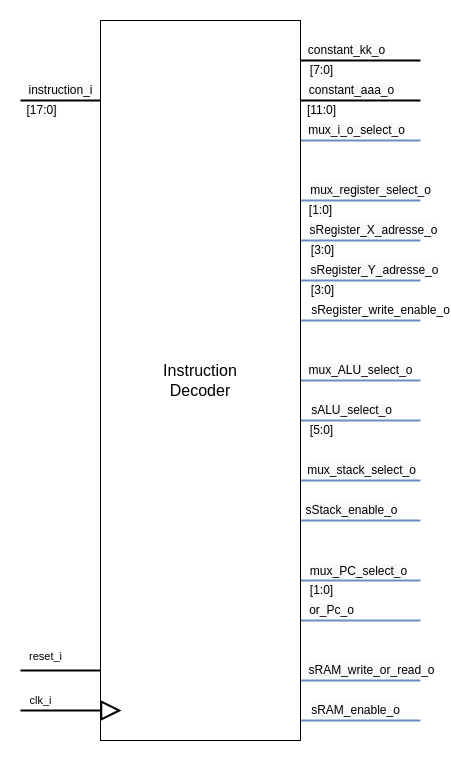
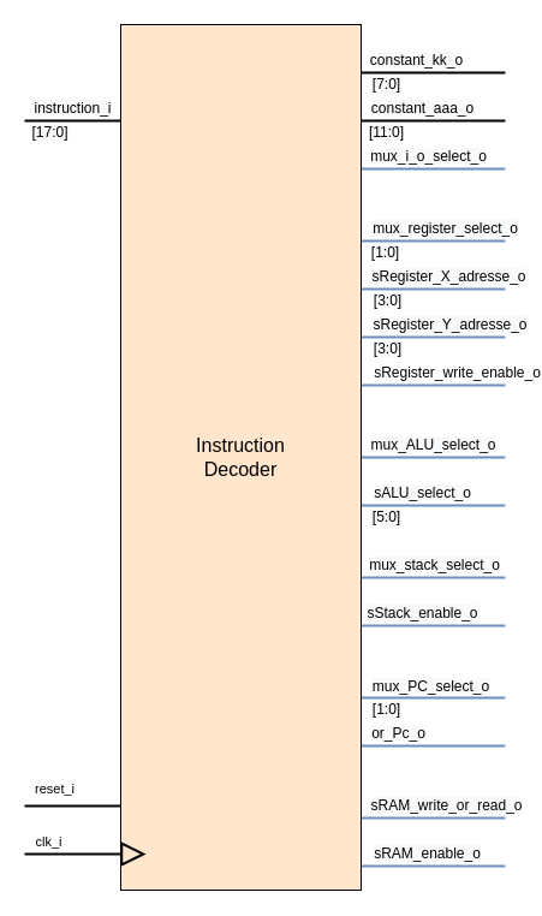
  <mxCell id="0" />
  <mxCell id="1" parent="0" />
  <mxCell id="2" style="edgeStyle=orthogonalEdgeStyle;rounded=0;orthogonalLoop=1;jettySize=auto;html=1;endArrow=none;endFill=0;strokeWidth=2;" parent="1" source="44" edge="1"><mxGeometry relative="1" as="geometry"><mxPoint x="20" y="100" as="targetPoint" /><Array as="points"><mxPoint x="80" y="100" /><mxPoint x="80" y="100" /></Array></mxGeometry></mxCell>
  <mxCell id="3" value="&lt;span style=&quot;font-size: 12px ; background-color: rgb(248 , 249 , 250)&quot;&gt;instruction_i&lt;/span&gt;" style="edgeLabel;html=1;align=center;verticalAlign=middle;resizable=0;points=[];" parent="2" vertex="1" connectable="0"><mxGeometry x="0.291" y="-1" relative="1" as="geometry"><mxPoint x="11.72" y="-9.02" as="offset" /></mxGeometry></mxCell>
  <mxCell id="4" value="&lt;span style=&quot;font-size: 12px ; background-color: rgb(248 , 249 , 250)&quot;&gt;[17:0]&lt;/span&gt;" style="edgeLabel;html=1;align=center;verticalAlign=middle;resizable=0;points=[];" parent="2" vertex="1" connectable="0"><mxGeometry x="0.274" y="2" relative="1" as="geometry"><mxPoint x="-8.96" y="7.98" as="offset" /></mxGeometry></mxCell>
  <mxCell id="5" style="edgeStyle=orthogonalEdgeStyle;rounded=0;orthogonalLoop=1;jettySize=auto;html=1;endArrow=none;endFill=0;strokeWidth=2;" parent="1" source="44" edge="1"><mxGeometry relative="1" as="geometry"><mxPoint x="20" y="670" as="targetPoint" /><Array as="points"><mxPoint x="60" y="670" /><mxPoint x="60" y="670" /></Array></mxGeometry></mxCell>
  <mxCell id="6" value="reset_i" style="edgeLabel;html=1;align=center;verticalAlign=middle;resizable=0;points=[];" parent="5" vertex="1" connectable="0"><mxGeometry x="0.722" y="2" relative="1" as="geometry"><mxPoint x="13.97" y="-17" as="offset" /></mxGeometry></mxCell>
  <mxCell id="7" style="edgeStyle=orthogonalEdgeStyle;rounded=0;orthogonalLoop=1;jettySize=auto;html=1;endArrow=none;endFill=0;strokeWidth=2;" parent="1" source="44" edge="1"><mxGeometry relative="1" as="geometry"><mxPoint x="420" y="60" as="targetPoint" /><Array as="points"><mxPoint x="370" y="60" /><mxPoint x="370" y="60" /></Array></mxGeometry></mxCell>
  <mxCell id="8" value="&lt;span style=&quot;font-size: 12px ; background-color: rgb(248 , 249 , 250)&quot;&gt;constant_kk_o&lt;/span&gt;" style="edgeLabel;html=1;align=center;verticalAlign=middle;resizable=0;points=[];" parent="7" vertex="1" connectable="0"><mxGeometry x="-0.667" y="2" relative="1" as="geometry"><mxPoint x="25" y="-8.03" as="offset" /></mxGeometry></mxCell>
  <mxCell id="9" value="&lt;span style=&quot;font-size: 12px ; background-color: rgb(248 , 249 , 250)&quot;&gt;[7:0]&lt;/span&gt;" style="edgeLabel;html=1;align=center;verticalAlign=middle;resizable=0;points=[];" parent="7" vertex="1" connectable="0"><mxGeometry x="-0.275" y="-2" relative="1" as="geometry"><mxPoint x="-23.45" y="7.97" as="offset" /></mxGeometry></mxCell>
  <mxCell id="10" style="edgeStyle=orthogonalEdgeStyle;rounded=0;orthogonalLoop=1;jettySize=auto;html=1;endArrow=none;endFill=0;strokeWidth=2;" parent="1" source="44" edge="1"><mxGeometry relative="1" as="geometry"><mxPoint x="420" y="100" as="targetPoint" /><Array as="points"><mxPoint x="370" y="100" /><mxPoint x="370" y="100" /></Array></mxGeometry></mxCell>
  <mxCell id="11" value="&lt;span style=&quot;font-size: 12px ; background-color: rgb(248 , 249 , 250)&quot;&gt;constant_aaa_o&lt;/span&gt;" style="edgeLabel;html=1;align=center;verticalAlign=middle;resizable=0;points=[];" parent="10" vertex="1" connectable="0"><mxGeometry x="-0.769" y="-2" relative="1" as="geometry"><mxPoint x="36.21" y="-12.03" as="offset" /></mxGeometry></mxCell>
  <mxCell id="12" value="&lt;span style=&quot;font-size: 12px ; background-color: rgb(248 , 249 , 250)&quot;&gt;[11:0]&lt;/span&gt;" style="edgeLabel;html=1;align=center;verticalAlign=middle;resizable=0;points=[];" parent="10" vertex="1" connectable="0"><mxGeometry x="-0.667" y="8" relative="1" as="geometry"><mxPoint y="17.97" as="offset" /></mxGeometry></mxCell>
  <mxCell id="13" style="edgeStyle=orthogonalEdgeStyle;rounded=0;orthogonalLoop=1;jettySize=auto;html=1;endArrow=none;endFill=0;strokeWidth=2;fillColor=#dae8fc;strokeColor=#6c8ebf;" parent="1" source="44" edge="1"><mxGeometry relative="1" as="geometry"><mxPoint x="420" y="140" as="targetPoint" /><Array as="points"><mxPoint x="360" y="140" /><mxPoint x="360" y="140" /></Array></mxGeometry></mxCell>
  <mxCell id="14" value="&lt;span style=&quot;font-size: 12px ; background-color: rgb(248 , 249 , 250)&quot;&gt;mux_i_o_select_o&lt;/span&gt;" style="edgeLabel;html=1;align=center;verticalAlign=middle;resizable=0;points=[];" parent="13" vertex="1" connectable="0"><mxGeometry x="-0.757" y="-4" relative="1" as="geometry"><mxPoint x="40.52" y="-14.03" as="offset" /></mxGeometry></mxCell>
  <mxCell id="15" style="edgeStyle=orthogonalEdgeStyle;rounded=0;orthogonalLoop=1;jettySize=auto;html=1;endArrow=none;endFill=0;strokeWidth=2;fillColor=#dae8fc;strokeColor=#6c8ebf;" parent="1" source="44" edge="1"><mxGeometry relative="1" as="geometry"><mxPoint x="420" y="240" as="targetPoint" /><Array as="points"><mxPoint x="410" y="240" /><mxPoint x="410" y="240" /></Array></mxGeometry></mxCell>
  <mxCell id="16" value="&lt;span style=&quot;font-size: 12px ; background-color: rgb(248 , 249 , 250)&quot;&gt;sRegister_X_adresse_o&lt;/span&gt;" style="edgeLabel;html=1;align=center;verticalAlign=middle;resizable=0;points=[];" parent="15" vertex="1" connectable="0"><mxGeometry x="-0.746" y="-2" relative="1" as="geometry"><mxPoint x="57.83" y="-12.03" as="offset" /></mxGeometry></mxCell>
  <mxCell id="17" value="&lt;span style=&quot;font-size: 12px ; background-color: rgb(248 , 249 , 250)&quot;&gt;[3:0]&lt;/span&gt;" style="edgeLabel;html=1;align=center;verticalAlign=middle;resizable=0;points=[];" parent="15" vertex="1" connectable="0"><mxGeometry x="-0.642" y="-1" relative="1" as="geometry"><mxPoint y="8.97" as="offset" /></mxGeometry></mxCell>
  <mxCell id="18" style="edgeStyle=orthogonalEdgeStyle;rounded=0;orthogonalLoop=1;jettySize=auto;html=1;endArrow=none;endFill=0;strokeWidth=2;fillColor=#dae8fc;strokeColor=#6c8ebf;" parent="1" source="44" edge="1"><mxGeometry relative="1" as="geometry"><mxPoint x="420" y="280" as="targetPoint" /><Array as="points"><mxPoint x="410" y="280" /><mxPoint x="410" y="280" /></Array></mxGeometry></mxCell>
  <mxCell id="19" value="&lt;span style=&quot;font-size: 12px ; background-color: rgb(248 , 249 , 250)&quot;&gt;sRegister_Y_adresse_o&lt;/span&gt;" style="edgeLabel;html=1;align=center;verticalAlign=middle;resizable=0;points=[];" parent="18" vertex="1" connectable="0"><mxGeometry x="-0.757" y="-1" relative="1" as="geometry"><mxPoint x="58.52" y="-11.03" as="offset" /></mxGeometry></mxCell>
  <mxCell id="20" value="&lt;span style=&quot;font-size: 12px ; background-color: rgb(248 , 249 , 250)&quot;&gt;[3:0]&lt;/span&gt;" style="edgeLabel;html=1;align=center;verticalAlign=middle;resizable=0;points=[];" parent="18" vertex="1" connectable="0"><mxGeometry x="-0.5" y="9" relative="1" as="geometry"><mxPoint x="-9" y="18.97" as="offset" /></mxGeometry></mxCell>
  <mxCell id="21" style="edgeStyle=orthogonalEdgeStyle;rounded=0;orthogonalLoop=1;jettySize=auto;html=1;endArrow=none;endFill=0;strokeWidth=2;fillColor=#dae8fc;strokeColor=#6c8ebf;" parent="1" source="44" edge="1"><mxGeometry relative="1" as="geometry"><mxPoint x="420" y="200" as="targetPoint" /><Array as="points"><mxPoint x="400" y="200" /><mxPoint x="400" y="200" /></Array></mxGeometry></mxCell>
  <mxCell id="22" value="&lt;span style=&quot;font-size: 12px ; background-color: rgb(248 , 249 , 250)&quot;&gt;mux_register_select_o&lt;/span&gt;" style="edgeLabel;html=1;align=center;verticalAlign=middle;resizable=0;points=[];" parent="21" vertex="1" connectable="0"><mxGeometry x="-0.723" y="-2" relative="1" as="geometry"><mxPoint x="52.45" y="-12.03" as="offset" /></mxGeometry></mxCell>
  <mxCell id="23" value="&lt;span style=&quot;font-size: 12px ; background-color: rgb(248 , 249 , 250)&quot;&gt;[1:0]&lt;/span&gt;" style="edgeLabel;html=1;align=center;verticalAlign=middle;resizable=0;points=[];" parent="21" vertex="1" connectable="0"><mxGeometry x="-0.677" y="-1" relative="1" as="geometry"><mxPoint y="8.97" as="offset" /></mxGeometry></mxCell>
  <mxCell id="24" style="edgeStyle=orthogonalEdgeStyle;rounded=0;orthogonalLoop=1;jettySize=auto;html=1;endArrow=none;endFill=0;strokeWidth=2;fillColor=#dae8fc;strokeColor=#6c8ebf;" parent="1" source="44" edge="1"><mxGeometry relative="1" as="geometry"><mxPoint x="420" y="380" as="targetPoint" /><Array as="points"><mxPoint x="380" y="380" /><mxPoint x="380" y="380" /></Array></mxGeometry></mxCell>
  <mxCell id="25" value="&lt;span style=&quot;font-size: 12px ; background-color: rgb(248 , 249 , 250)&quot;&gt;mux_ALU_select_o&lt;/span&gt;" style="edgeLabel;html=1;align=center;verticalAlign=middle;resizable=0;points=[];" parent="24" vertex="1" connectable="0"><mxGeometry x="-0.5" y="10" relative="1" as="geometry"><mxPoint x="29.66" y="-0.03" as="offset" /></mxGeometry></mxCell>
  <mxCell id="26" style="edgeStyle=orthogonalEdgeStyle;rounded=0;orthogonalLoop=1;jettySize=auto;html=1;endArrow=none;endFill=0;strokeWidth=2;fillColor=#dae8fc;strokeColor=#6c8ebf;" parent="1" source="44" edge="1"><mxGeometry relative="1" as="geometry"><mxPoint x="420" y="420" as="targetPoint" /><Array as="points"><mxPoint x="370" y="420" /><mxPoint x="370" y="420" /></Array></mxGeometry></mxCell>
  <mxCell id="27" value="&lt;span style=&quot;font-size: 12px ; background-color: rgb(248 , 249 , 250)&quot;&gt;sALU_select_o&lt;/span&gt;" style="edgeLabel;html=1;align=center;verticalAlign=middle;resizable=0;points=[];" parent="26" vertex="1" connectable="0"><mxGeometry x="-0.654" y="-1" relative="1" as="geometry"><mxPoint x="29.31" y="-11.03" as="offset" /></mxGeometry></mxCell>
  <mxCell id="28" value="&lt;span style=&quot;font-size: 12px ; background-color: rgb(248 , 249 , 250)&quot;&gt;[5:0]&lt;/span&gt;" style="edgeLabel;html=1;align=center;verticalAlign=middle;resizable=0;points=[];" parent="26" vertex="1" connectable="0"><mxGeometry x="-0.723" y="-2" relative="1" as="geometry"><mxPoint x="3.45" y="7.97" as="offset" /></mxGeometry></mxCell>
  <mxCell id="29" style="edgeStyle=orthogonalEdgeStyle;rounded=0;orthogonalLoop=1;jettySize=auto;html=1;endArrow=none;endFill=0;strokeWidth=2;fillColor=#dae8fc;strokeColor=#6c8ebf;" parent="1" source="44" edge="1"><mxGeometry relative="1" as="geometry"><mxPoint x="420" y="480" as="targetPoint" /><Array as="points"><mxPoint x="380" y="480" /><mxPoint x="380" y="480" /></Array></mxGeometry></mxCell>
  <mxCell id="30" value="&lt;span style=&quot;font-size: 12px ; background-color: rgb(248 , 249 , 250)&quot;&gt;mux_stack_select_o&lt;/span&gt;" style="edgeLabel;html=1;align=center;verticalAlign=middle;resizable=0;points=[];" parent="29" vertex="1" connectable="0"><mxGeometry x="-0.333" y="23" relative="1" as="geometry"><mxPoint x="20.01" y="12.97" as="offset" /></mxGeometry></mxCell>
  <mxCell id="31" style="edgeStyle=orthogonalEdgeStyle;rounded=0;orthogonalLoop=1;jettySize=auto;html=1;endArrow=none;endFill=0;strokeWidth=2;fillColor=#dae8fc;strokeColor=#6c8ebf;" parent="1" source="44" edge="1"><mxGeometry relative="1" as="geometry"><mxPoint x="420" y="520" as="targetPoint" /><Array as="points"><mxPoint x="380" y="520" /><mxPoint x="380" y="520" /></Array></mxGeometry></mxCell>
  <mxCell id="32" value="&lt;span style=&quot;font-size: 12px ; background-color: rgb(248 , 249 , 250)&quot;&gt;sStack_enable_o&lt;/span&gt;" style="edgeLabel;html=1;align=center;verticalAlign=middle;resizable=0;points=[];" parent="31" vertex="1" connectable="0"><mxGeometry x="-0.333" y="20" relative="1" as="geometry"><mxPoint x="10.01" y="9.97" as="offset" /></mxGeometry></mxCell>
  <mxCell id="33" style="edgeStyle=orthogonalEdgeStyle;rounded=0;orthogonalLoop=1;jettySize=auto;html=1;endArrow=none;endFill=0;strokeWidth=2;fillColor=#dae8fc;strokeColor=#6c8ebf;" parent="1" source="44" edge="1"><mxGeometry relative="1" as="geometry"><mxPoint x="420" y="580" as="targetPoint" /><Array as="points"><mxPoint x="400" y="580" /><mxPoint x="400" y="580" /></Array></mxGeometry></mxCell>
  <mxCell id="34" value="&lt;span style=&quot;font-size: 12px ; background-color: rgb(248 , 249 , 250)&quot;&gt;mux_PC_select_o&lt;/span&gt;" style="edgeLabel;html=1;align=center;verticalAlign=middle;resizable=0;points=[];" parent="33" vertex="1" connectable="0"><mxGeometry x="0.814" relative="1" as="geometry"><mxPoint x="-51.14" y="-10" as="offset" /></mxGeometry></mxCell>
  <mxCell id="35" value="&lt;span style=&quot;font-size: 12px ; background-color: rgb(248 , 249 , 250)&quot;&gt;[1:0]&lt;/span&gt;" style="edgeLabel;html=1;align=center;verticalAlign=middle;resizable=0;points=[];" parent="33" vertex="1" connectable="0"><mxGeometry x="-0.738" relative="1" as="geometry"><mxPoint x="4.57" y="9.97" as="offset" /></mxGeometry></mxCell>
  <mxCell id="36" style="edgeStyle=orthogonalEdgeStyle;rounded=0;orthogonalLoop=1;jettySize=auto;html=1;endArrow=none;endFill=0;strokeWidth=2;fillColor=#dae8fc;strokeColor=#6c8ebf;" parent="1" source="44" edge="1"><mxGeometry relative="1" as="geometry"><mxPoint x="420" y="620" as="targetPoint" /><Array as="points"><mxPoint x="380" y="620" /><mxPoint x="380" y="620" /></Array></mxGeometry></mxCell>
  <mxCell id="37" value="&lt;span style=&quot;font-size: 12px ; background-color: rgb(248 , 249 , 250)&quot;&gt;or_Pc_o&lt;/span&gt;" style="edgeLabel;html=1;align=center;verticalAlign=middle;resizable=0;points=[];" parent="36" vertex="1" connectable="0"><mxGeometry x="-0.691" y="-2" relative="1" as="geometry"><mxPoint x="11.71" y="-12.03" as="offset" /></mxGeometry></mxCell>
  <mxCell id="38" style="edgeStyle=orthogonalEdgeStyle;rounded=0;orthogonalLoop=1;jettySize=auto;html=1;endArrow=none;endFill=0;strokeWidth=2;fillColor=#dae8fc;strokeColor=#6c8ebf;" parent="1" source="44" edge="1"><mxGeometry relative="1" as="geometry"><mxPoint x="420" y="680" as="targetPoint" /><Array as="points"><mxPoint x="400" y="680" /><mxPoint x="400" y="680" /></Array></mxGeometry></mxCell>
  <mxCell id="39" value="&lt;span style=&quot;font-size: 12px ; background-color: rgb(248 , 249 , 250)&quot;&gt;sRAM_write_or_read_o&lt;/span&gt;" style="edgeLabel;html=1;align=center;verticalAlign=middle;resizable=0;points=[];" parent="38" vertex="1" connectable="0"><mxGeometry x="-0.5" y="11" relative="1" as="geometry"><mxPoint x="40.71" y="0.97" as="offset" /></mxGeometry></mxCell>
  <mxCell id="40" style="edgeStyle=orthogonalEdgeStyle;rounded=0;orthogonalLoop=1;jettySize=auto;html=1;endArrow=none;endFill=0;strokeWidth=2;fillColor=#dae8fc;strokeColor=#6c8ebf;" parent="1" source="44" edge="1"><mxGeometry relative="1" as="geometry"><mxPoint x="420" y="720" as="targetPoint" /><Array as="points"><mxPoint x="400" y="720" /><mxPoint x="400" y="720" /></Array></mxGeometry></mxCell>
  <mxCell id="41" value="&lt;span style=&quot;font-size: 12px ; background-color: rgb(248 , 249 , 250)&quot;&gt;sRAM_enable_o&lt;/span&gt;" style="edgeLabel;html=1;align=center;verticalAlign=middle;resizable=0;points=[];" parent="40" vertex="1" connectable="0"><mxGeometry x="-0.681" relative="1" as="geometry"><mxPoint x="35.14" y="-10.03" as="offset" /></mxGeometry></mxCell>
  <mxCell id="42" style="edgeStyle=orthogonalEdgeStyle;rounded=0;orthogonalLoop=1;jettySize=auto;html=1;strokeWidth=2;endArrow=none;endFill=0;fillColor=#dae8fc;strokeColor=#6c8ebf;" parent="1" source="44" edge="1"><mxGeometry relative="1" as="geometry"><mxPoint x="420" y="320" as="targetPoint" /><Array as="points"><mxPoint x="410" y="320" /><mxPoint x="410" y="320" /></Array></mxGeometry></mxCell>
  <mxCell id="43" value="&lt;font style=&quot;font-size: 12px&quot;&gt;sRegister_write_enable_o&lt;/font&gt;" style="edgeLabel;html=1;align=center;verticalAlign=middle;resizable=0;points=[];" parent="42" vertex="1" connectable="0"><mxGeometry x="-0.805" y="-1" relative="1" as="geometry"><mxPoint x="67.28" y="-11.03" as="offset" /></mxGeometry></mxCell>
- <mxCell id="44" value="&lt;font style=&quot;font-size: 16px&quot;&gt;Instruction&lt;br&gt;Decoder&lt;/font&gt;" style="rounded=0;whiteSpace=wrap;html=1;" parent="1" vertex="1"><mxGeometry x="100" y="20" width="200" height="720" as="geometry" /></mxCell>
+ <mxCell id="44" value="&lt;font style=&quot;font-size: 16px&quot;&gt;Instruction&lt;br&gt;Decoder&lt;/font&gt;" style="rounded=0;whiteSpace=wrap;html=1;fillColor=#ffe6cc;" parent="1" vertex="1"><mxGeometry x="100" y="20" width="200" height="720" as="geometry" /></mxCell>
  <mxCell id="45" value="clk_i" style="endArrow=block;endSize=16;endFill=0;html=1;strokeWidth=2;" parent="1" edge="1"><mxGeometry x="-0.604" y="10" width="160" relative="1" as="geometry"><mxPoint x="20" y="710" as="sourcePoint" /><mxPoint x="121" y="710" as="targetPoint" /><mxPoint as="offset" /></mxGeometry></mxCell>
